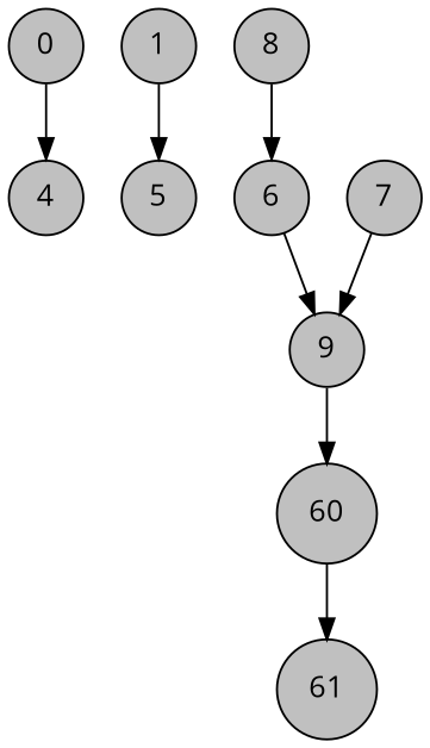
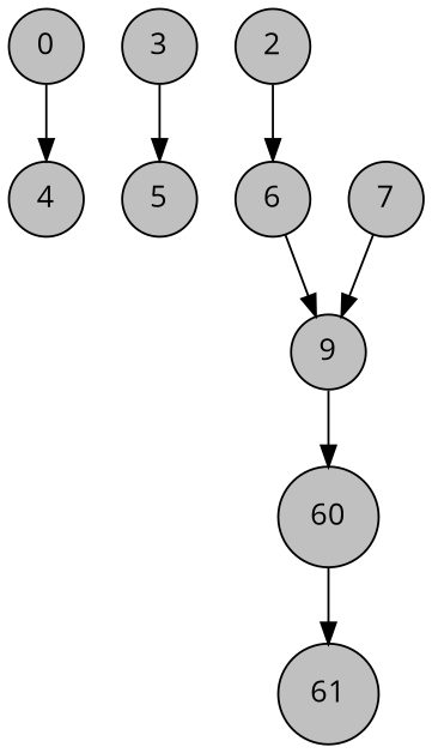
  digraph {
    fontname="Open Sans"
    node [fillcolor=gray fontname="Open Sans" shape=circle style=filled]
    edge [fontname="Open Sans"]
    0 [width=0.1]
    4 [width=0.1]
-   1 [width=0.1]
+   1 [width=0.1 label=3]
    5 [width=0.1]
-   2 [width=0.1 label=8]
+   2 [width=0.1]
    6 [width=0.1]
    9 [width=0.1]
    7 [width=0.1]
    n9 [label=60 width=0.1]
    n10 [label=61 width=0.1]
    0 -> 4
    1 -> 5
    2 -> 6
    6 -> 9
    9 -> n9
    7 -> 9
    n9 -> n10
  }
